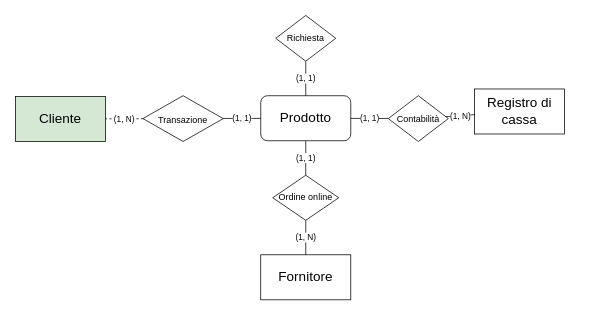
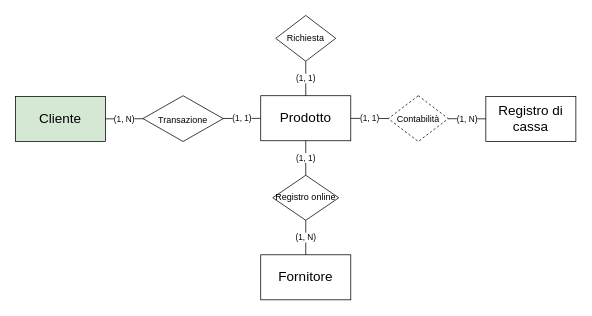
  <mxCell id="0" />
  <mxCell id="1" parent="0" />
  <mxCell id="2" value="&lt;font style=&quot;font-size: 12px;&quot;&gt;Transazione&lt;/font&gt;" style="rhombus;whiteSpace=wrap;html=1;fontSize=16;" parent="1" vertex="1"><mxGeometry x="190" y="127" width="107" height="61" as="geometry" /></mxCell>
- <mxCell id="3" value="&lt;div&gt;&lt;font style=&quot;font-size: 18px;&quot;&gt;Prodotto&lt;/font&gt;&lt;/div&gt;" style="whiteSpace=wrap;html=1;fontSize=16;rounded=1;" parent="1" vertex="1"><mxGeometry x="347" y="127" width="120" height="60" as="geometry" /></mxCell>
+ <mxCell id="3" value="&lt;div&gt;&lt;font style=&quot;font-size: 18px;&quot;&gt;Prodotto&lt;/font&gt;&lt;/div&gt;" style="whiteSpace=wrap;html=1;fontSize=16;" parent="1" vertex="1"><mxGeometry x="347" y="127" width="120" height="60" as="geometry" /></mxCell>
  <mxCell id="4" value="&lt;div&gt;&lt;font style=&quot;font-size: 18px;&quot;&gt;Cliente&lt;/font&gt;&lt;/div&gt;" style="rounded=0;whiteSpace=wrap;html=1;fontSize=16;fillColor=#d5e8d4;" parent="1" vertex="1"><mxGeometry x="20" y="128" width="120" height="60" as="geometry" /></mxCell>
- <mxCell id="5" value="(1, N)" style="endArrow=none;html=1;rounded=0;dashed=1;" parent="1" source="2" target="4" edge="1"><mxGeometry width="50" height="50" relative="1" as="geometry"><mxPoint x="297" y="-63" as="sourcePoint" /><mxPoint x="526" y="52.5" as="targetPoint" /></mxGeometry></mxCell>
+ <mxCell id="5" value="(1, N)" style="endArrow=none;html=1;rounded=0;" parent="1" source="2" target="4" edge="1"><mxGeometry width="50" height="50" relative="1" as="geometry"><mxPoint x="297" y="-63" as="sourcePoint" /><mxPoint x="526" y="52.5" as="targetPoint" /></mxGeometry></mxCell>
  <mxCell id="6" value="(1, 1)" style="endArrow=none;html=1;rounded=0;" parent="1" source="2" target="3" edge="1"><mxGeometry width="50" height="50" relative="1" as="geometry"><mxPoint x="417" y="19" as="sourcePoint" /><mxPoint x="417" y="-19" as="targetPoint" /></mxGeometry></mxCell>
  <mxCell id="7" value="&lt;font style=&quot;font-size: 18px;&quot;&gt;Fornitore&lt;/font&gt;" style="rounded=0;whiteSpace=wrap;html=1;" parent="1" vertex="1"><mxGeometry x="347" y="339" width="120" height="60" as="geometry" /></mxCell>
- <mxCell id="8" value="Ordine online" style="rhombus;whiteSpace=wrap;html=1;" parent="1" vertex="1"><mxGeometry x="363" y="233" width="88" height="60" as="geometry" /></mxCell>
+ <mxCell id="8" value="Registro online" style="rhombus;whiteSpace=wrap;html=1;" parent="1" vertex="1"><mxGeometry x="363" y="233" width="88" height="60" as="geometry" /></mxCell>
  <mxCell id="9" value="(1, N)" style="endArrow=none;html=1;rounded=0;" parent="1" source="7" target="8" edge="1"><mxGeometry width="50" height="50" relative="1" as="geometry"><mxPoint x="586" y="190" as="sourcePoint" /><mxPoint x="636" y="140" as="targetPoint" /></mxGeometry></mxCell>
  <mxCell id="10" value="(1, 1)" style="endArrow=none;html=1;rounded=0;" parent="1" source="3" target="8" edge="1"><mxGeometry width="50" height="50" relative="1" as="geometry"><mxPoint x="107" y="-4" as="sourcePoint" /><mxPoint x="192" y="45" as="targetPoint" /></mxGeometry></mxCell>
  <mxCell id="11" value="(1, 1)" style="endArrow=none;html=1;rounded=0;" parent="1" source="12" target="3" edge="1"><mxGeometry width="50" height="50" relative="1" as="geometry"><mxPoint x="578" y="-5" as="sourcePoint" /><mxPoint x="481" y="36" as="targetPoint" /></mxGeometry></mxCell>
  <mxCell id="12" value="Richiesta" style="rhombus;whiteSpace=wrap;html=1;" parent="1" vertex="1"><mxGeometry x="367" y="20" width="80" height="61" as="geometry" /></mxCell>
- <mxCell id="13" value="&lt;font style=&quot;font-size: 18px;&quot;&gt;Registro di cassa&lt;br&gt;&lt;/font&gt;" style="rounded=0;whiteSpace=wrap;html=1;" parent="1" vertex="1"><mxGeometry x="632" y="118" width="120" height="60" as="geometry" /></mxCell>
- <mxCell id="14" value="Contabilità" style="rhombus;whiteSpace=wrap;html=1;" parent="1" vertex="1"><mxGeometry x="517" y="127" width="80" height="61" as="geometry" /></mxCell>
+ <mxCell id="13" value="&lt;font style=&quot;font-size: 18px;&quot;&gt;Registro di cassa&lt;br&gt;&lt;/font&gt;" style="rounded=0;whiteSpace=wrap;html=1;" parent="1" vertex="1"><mxGeometry x="647" y="128" width="120" height="60" as="geometry" /></mxCell>
+ <mxCell id="14" value="Contabilità" style="rhombus;whiteSpace=wrap;html=1;dashed=1;" parent="1" vertex="1"><mxGeometry x="517" y="127" width="80" height="61" as="geometry" /></mxCell>
  <mxCell id="15" value="(1, 1)" style="endArrow=none;html=1;rounded=0;" parent="1" source="14" target="3" edge="1"><mxGeometry width="50" height="50" relative="1" as="geometry"><mxPoint x="474" y="41" as="sourcePoint" /><mxPoint x="431" y="137" as="targetPoint" /></mxGeometry></mxCell>
  <mxCell id="16" value="(1, N)" style="endArrow=none;html=1;rounded=0;" parent="1" source="13" target="14" edge="1"><mxGeometry width="50" height="50" relative="1" as="geometry"><mxPoint x="498" y="251.5" as="sourcePoint" /><mxPoint x="436" y="224.5" as="targetPoint" /></mxGeometry></mxCell>
